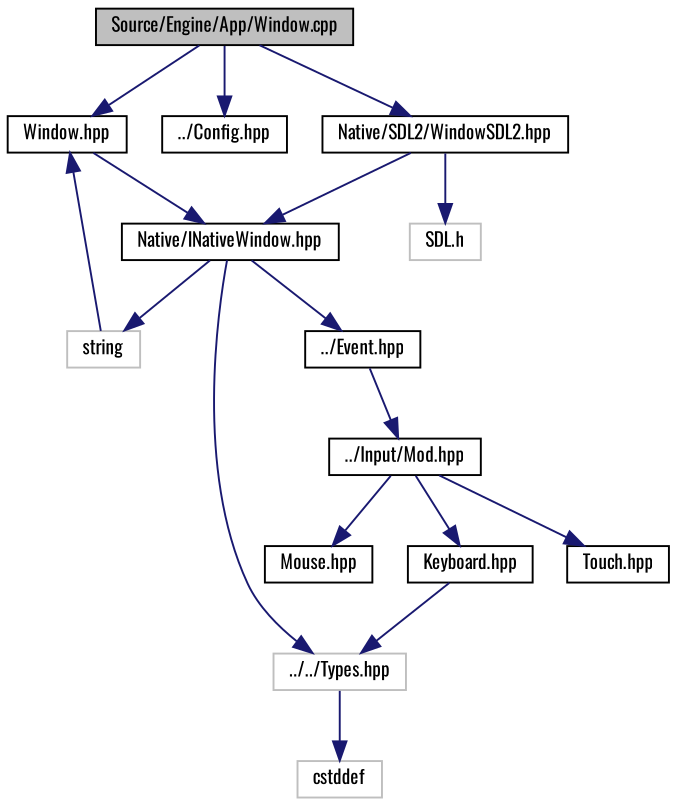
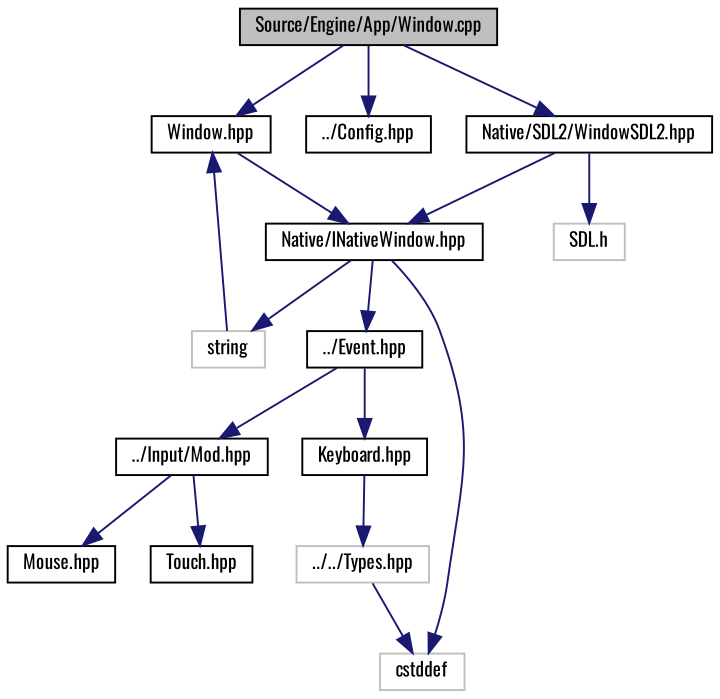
  digraph {
    fontname=Oswald
    node [color=black fillcolor=white fontname=Oswald fontsize=10 shape=record style=filled]
    edge [color=midnightblue fontname=Oswald fontsize=10 labelfontname=Helvetica labelfontsize=10 style=solid]
    n1 [fillcolor=grey75 fontcolor=black height=0.2 label="Source/Engine/App/Window.cpp" width=0.4]
    n2 [height=0.2 label="Window.hpp" width=0.4]
    n3 [height=0.2 label="../Config.hpp" width=0.4]
    n4 [height=0.2 label="Native/SDL2/WindowSDL2.hpp" width=0.4]
    n5 [height=0.2 label="Native/INativeWindow.hpp" width=0.4]
    n6 [color=grey75 height=0.2 label="SDL.h" width=0.4]
    n7 [color=grey75 height=0.2 label=string width=0.4]
    n8 [color=grey75 height=0.2 label="../../Types.hpp" width=0.4]
    n9 [height=0.2 label="../Event.hpp" width=0.4]
    n10 [color=grey75 height=0.2 label=cstddef width=0.4]
    n11 [height=0.2 label="../Input/Mod.hpp" width=0.4]
    n12 [height=0.2 label="Mouse.hpp" width=0.4]
    n13 [height=0.2 label="Keyboard.hpp" width=0.4]
    n14 [height=0.2 label="Touch.hpp" width=0.4]
    n1 -> n2
    n1 -> n3
    n1 -> n4
    n2 -> n5
    n4 -> n5
    n4 -> n6
    n5 -> n7
-   n5 -> n8
+   n5 -> n10
    n5 -> n9
    n7 -> n2
    n8 -> n10
    n9 -> n11
    n11 -> n12
-   n11 -> n13
+   n9 -> n13
    n11 -> n14
    n13 -> n8
  }
